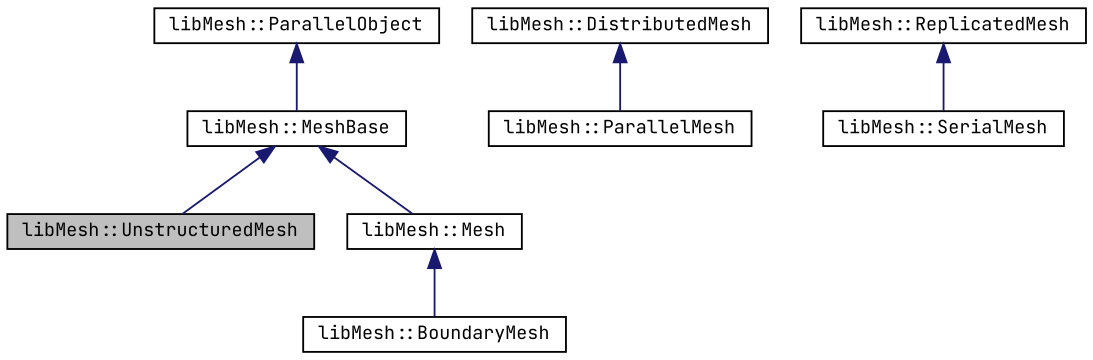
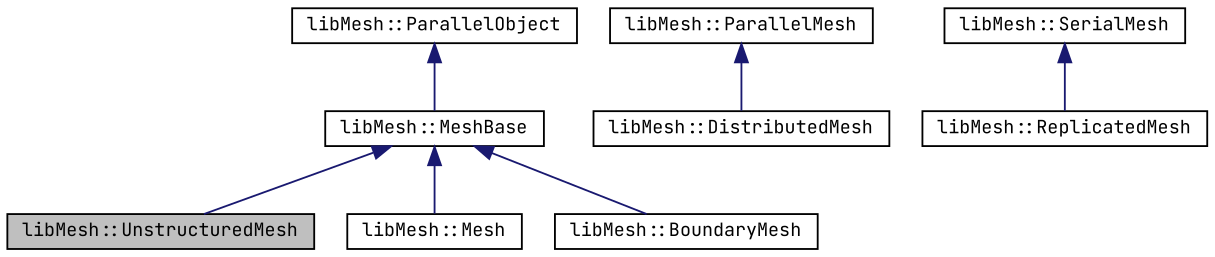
  digraph {
    fontname="JetBrains Mono"
    node [color=black fillcolor=white fontname="JetBrains Mono" fontsize=10 shape=record style=filled]
    edge [color=midnightblue dir=back fontname="JetBrains Mono" fontsize=10 labelfontname=Helvetica labelfontsize=10 style=solid]
    n1 [fillcolor=grey75 fontcolor=black height=0.2 label="libMesh::UnstructuredMesh" width=0.4]
    n2 [height=0.2 label="libMesh::DistributedMesh" width=0.4]
    n3 [height=0.2 label="libMesh::ParallelMesh" width=0.4]
    n4 [height=0.2 label="libMesh::ReplicatedMesh" width=0.4]
    n5 [height=0.2 label="libMesh::SerialMesh" width=0.4]
    n6 [height=0.2 label="libMesh::MeshBase" width=0.4]
    n7 [height=0.2 label="libMesh::Mesh" width=0.4]
    n8 [height=0.2 label="libMesh::ParallelObject" width=0.4]
    n9 [height=0.2 label="libMesh::BoundaryMesh" width=0.4]
-   n2 -> n3
-   n4 -> n5
+   n3 -> n2
+   n5 -> n4
    n6 -> n1
    n6 -> n7
-   n7 -> n9
+   n6 -> n9
    n8 -> n6
  }
